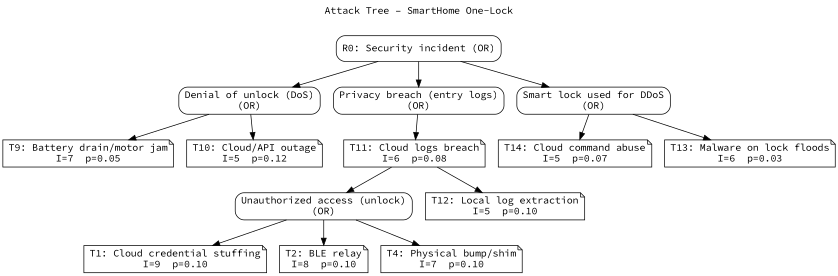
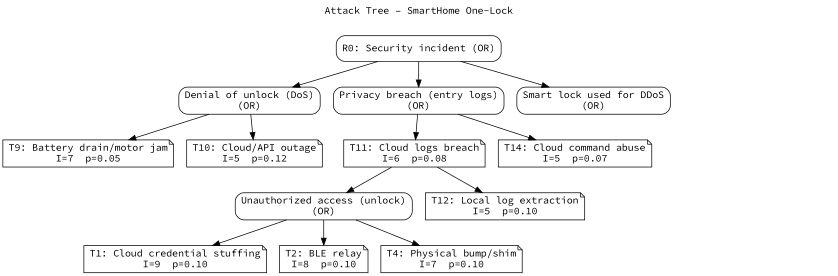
  digraph {
    fontname="Source Code Pro"
    label="Attack Tree – SmartHome One-Lock"
    labelloc=top
    rankdir=TB
    node [fillcolor=white fontname="Source Code Pro" shape=note style="rounded,filled"]
    edge [fontname="Source Code Pro"]
    n1 [label="R0: Security incident (OR)" shape=box]
    n2 [label="Denial of unlock (DoS)\n(OR)" shape=box]
    n3 [label="Privacy breach (entry logs)\n(OR)" shape=box]
    n4 [label="Smart lock used for DDoS\n(OR)" shape=box]
    n5 [label="Unauthorized access (unlock)\n(OR)" shape=box]
    n6 [label="T1: Cloud credential stuffing\nI=9  p=0.10"]
    n7 [label="T2: BLE relay\nI=8  p=0.10"]
    n8 [label="T4: Physical bump/shim\nI=7  p=0.10"]
    n9 [label="T9: Battery drain/motor jam\nI=7  p=0.05"]
    n10 [label="T10: Cloud/API outage\nI=5  p=0.12"]
    n11 [label="T11: Cloud logs breach\nI=6  p=0.08"]
-   n12 [label="T13: Malware on lock floods\nI=6  p=0.03"]
    n13 [label="T14: Cloud command abuse\nI=5  p=0.07"]
    n14 [label="T12: Local log extraction\nI=5  p=0.10"]
    n1 -> n2
    n1 -> n3
    n1 -> n4
    n2 -> n9
    n2 -> n10
    n3 -> n11
-   n4 -> n12
-   n4 -> n13
+   n3 -> n13
    n5 -> n6
    n5 -> n7
    n5 -> n8
    n11 -> n5
    n11 -> n14
  }
